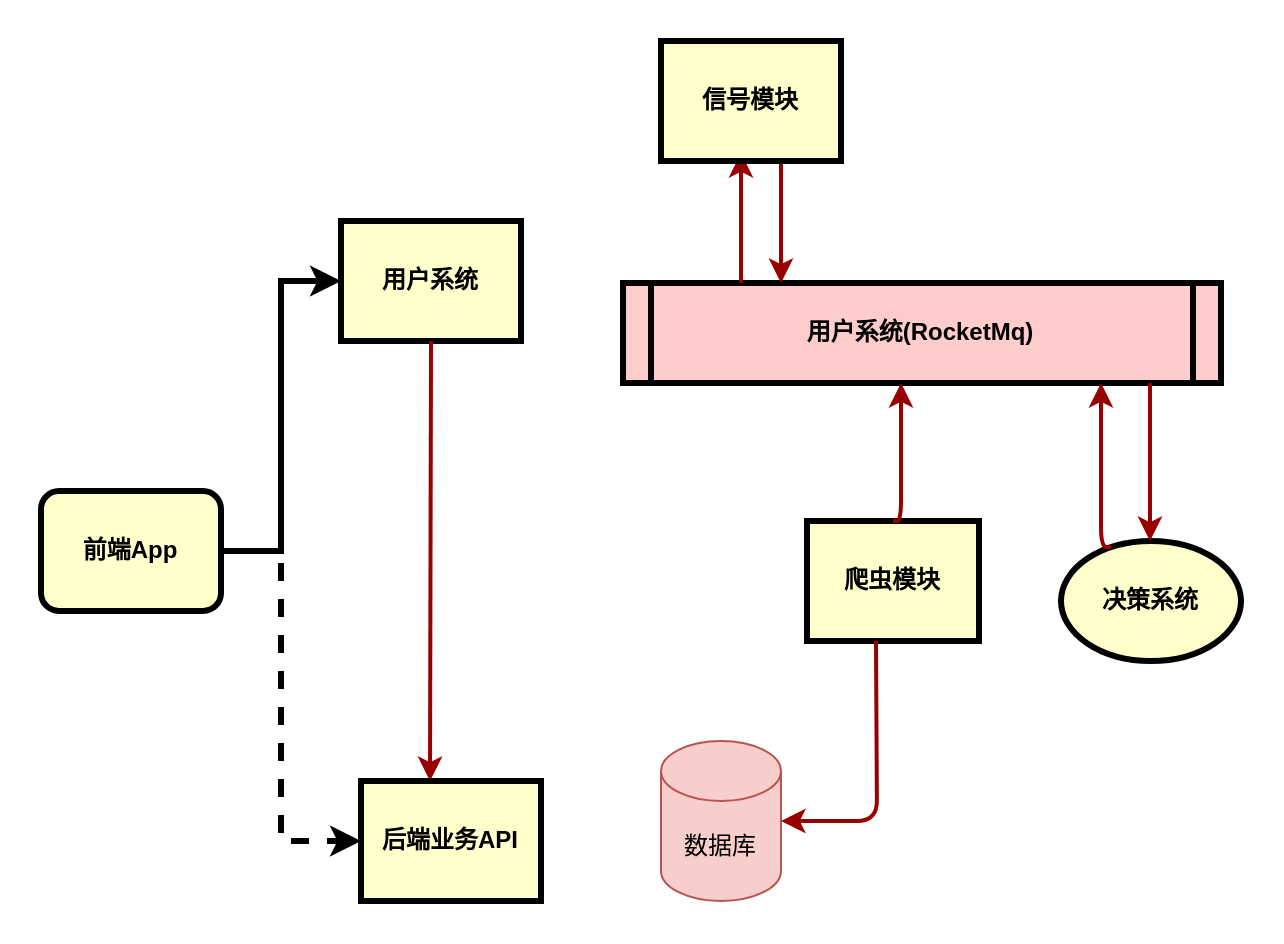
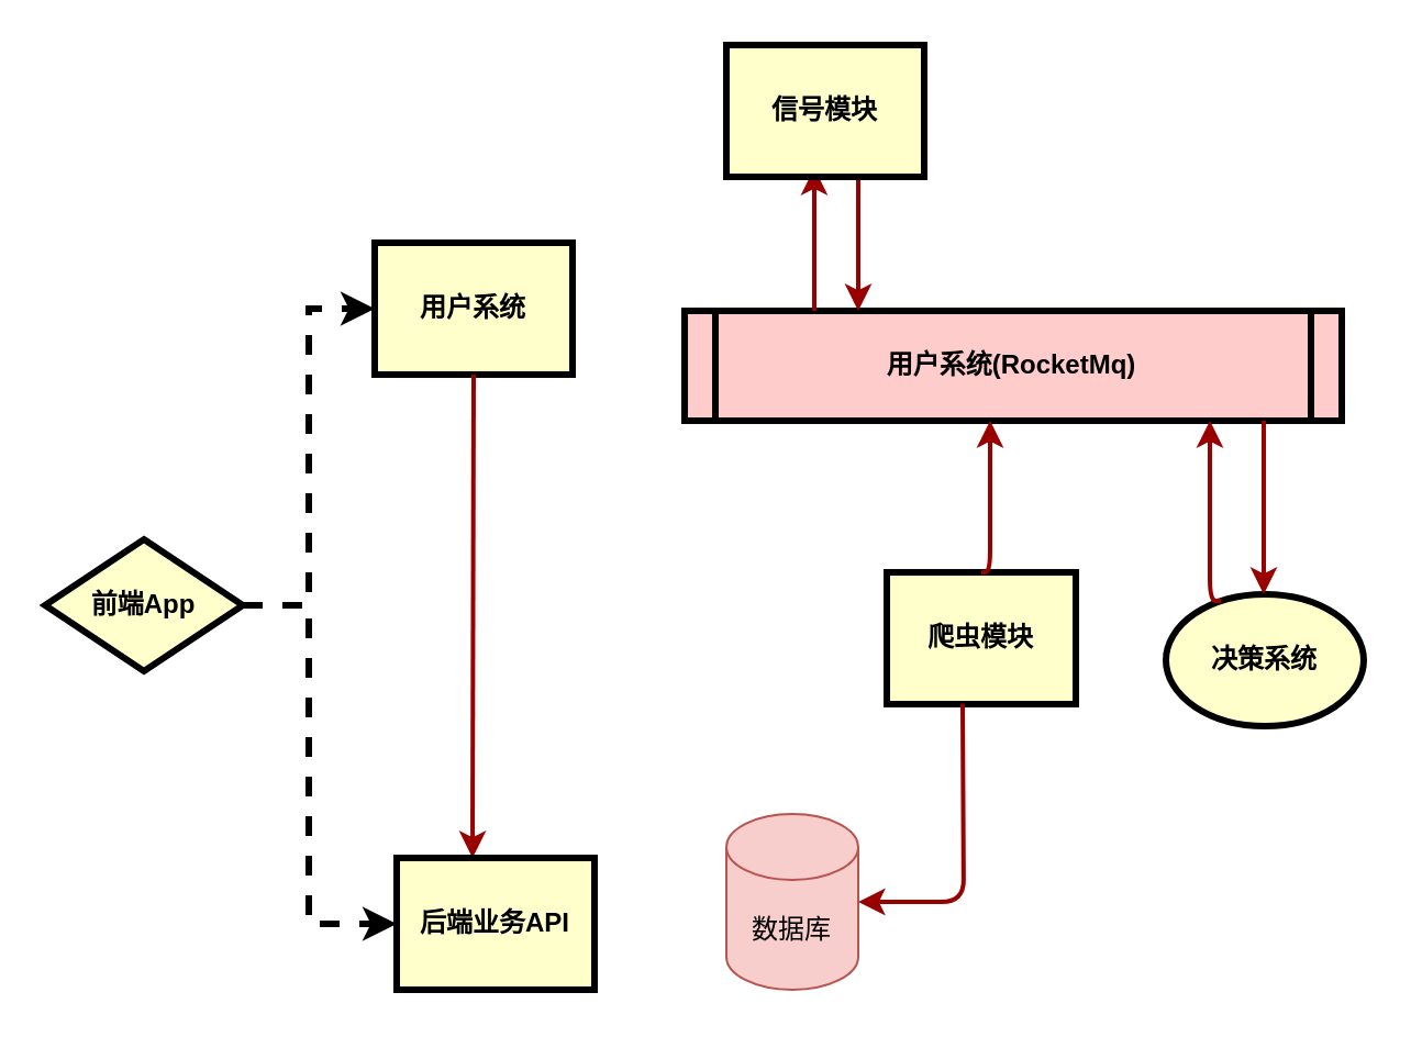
  <mxCell id="0" />
  <mxCell id="1" parent="0" />
  <mxCell id="2" value="用户系统(RocketMq)" style="shape=process;whiteSpace=wrap;align=center;verticalAlign=middle;size=0.048;fontStyle=1;strokeWidth=3;fillColor=#FFCCCC" parent="1" vertex="1"><mxGeometry x="311" y="141" width="299" height="50" as="geometry" /></mxCell>
  <mxCell id="3" value="" style="edgeStyle=elbowEdgeStyle;elbow=horizontal;strokeColor=#990000;strokeWidth=2" parent="1" source="2" edge="1"><mxGeometry width="100" height="100" relative="1" as="geometry"><mxPoint x="160" y="280" as="sourcePoint" /><mxPoint x="370" y="76" as="targetPoint" /><Array as="points"><mxPoint x="370" y="120" /></Array></mxGeometry></mxCell>
  <mxCell id="4" value="" style="edgeStyle=elbowEdgeStyle;elbow=horizontal;strokeColor=#990000;strokeWidth=2" parent="1" target="2" edge="1"><mxGeometry width="100" height="100" relative="1" as="geometry"><mxPoint x="390" y="76" as="sourcePoint" /><mxPoint x="260" y="150" as="targetPoint" /><Array as="points"><mxPoint x="390" y="110" /></Array></mxGeometry></mxCell>
  <mxCell id="5" value="决策系统" style="ellipse;whiteSpace=wrap;align=center;verticalAlign=middle;fontStyle=1;strokeWidth=3;fillColor=#FFFFCC;" vertex="1" parent="1"><mxGeometry x="530" y="270" width="90" height="60" as="geometry" /></mxCell>
  <mxCell id="6" value="用户系统" style="whiteSpace=wrap;align=center;verticalAlign=middle;fontStyle=1;strokeWidth=3;fillColor=#FFFFCC" vertex="1" parent="1"><mxGeometry x="170" y="110" width="90" height="60" as="geometry" /></mxCell>
  <mxCell id="7" value="信号模块" style="whiteSpace=wrap;align=center;verticalAlign=middle;fontStyle=1;strokeWidth=3;fillColor=#FFFFCC" vertex="1" parent="1"><mxGeometry x="330" y="20" width="90" height="60" as="geometry" /></mxCell>
  <mxCell id="8" value="爬虫模块" style="whiteSpace=wrap;align=center;verticalAlign=middle;fontStyle=1;strokeWidth=3;fillColor=#FFFFCC" vertex="1" parent="1"><mxGeometry x="403" y="260" width="86" height="60" as="geometry" /></mxCell>
  <mxCell id="9" value="数据库" style="shape=cylinder3;whiteSpace=wrap;html=1;boundedLbl=1;backgroundOutline=1;size=15;fillColor=#f8cecc;strokeColor=#b85450;" vertex="1" parent="1"><mxGeometry x="330" y="370" width="60" height="80" as="geometry" /></mxCell>
  <mxCell id="10" value="" style="edgeStyle=elbowEdgeStyle;elbow=horizontal;strokeColor=#990000;strokeWidth=2;exitX=0.5;exitY=0;exitDx=0;exitDy=0;" edge="1" parent="1" source="8" target="2"><mxGeometry width="100" height="100" relative="1" as="geometry"><mxPoint x="450" y="250" as="sourcePoint" /><mxPoint x="443.19" y="200" as="targetPoint" /><Array as="points"><mxPoint x="450" y="190" /></Array></mxGeometry></mxCell>
  <mxCell id="11" value="" style="edgeStyle=elbowEdgeStyle;elbow=horizontal;strokeColor=#990000;strokeWidth=2;" edge="1" parent="1"><mxGeometry width="100" height="100" relative="1" as="geometry"><mxPoint x="437.5" y="320" as="sourcePoint" /><mxPoint x="390" y="410" as="targetPoint" /><Array as="points"><mxPoint x="438" y="340" /></Array></mxGeometry></mxCell>
  <mxCell id="12" value="" style="edgeStyle=elbowEdgeStyle;elbow=horizontal;strokeColor=#990000;strokeWidth=2;exitX=0.5;exitY=1;exitDx=0;exitDy=0;" edge="1" parent="1" source="6"><mxGeometry width="100" height="100" relative="1" as="geometry"><mxPoint x="210" y="180" as="sourcePoint" /><mxPoint x="214.5" y="390" as="targetPoint" /><Array as="points"><mxPoint x="214.5" y="290" /><mxPoint x="179" y="209" /></Array></mxGeometry></mxCell>
- <mxCell id="13" style="edgeStyle=orthogonalEdgeStyle;rounded=0;orthogonalLoop=1;jettySize=auto;html=1;exitX=1;exitY=0.5;exitDx=0;exitDy=0;entryX=0;entryY=0.5;entryDx=0;entryDy=0;dashed=0;strokeWidth=3;" edge="1" parent="1" source="15" target="6"><mxGeometry relative="1" as="geometry" /></mxCell>
+ <mxCell id="13" style="edgeStyle=orthogonalEdgeStyle;rounded=0;orthogonalLoop=1;jettySize=auto;html=1;exitX=1;exitY=0.5;exitDx=0;exitDy=0;entryX=0;entryY=0.5;entryDx=0;entryDy=0;dashed=1;strokeWidth=3;" edge="1" parent="1" source="15" target="6"><mxGeometry relative="1" as="geometry" /></mxCell>
  <mxCell id="14" style="edgeStyle=orthogonalEdgeStyle;rounded=0;orthogonalLoop=1;jettySize=auto;html=1;exitX=1;exitY=0.5;exitDx=0;exitDy=0;entryX=0;entryY=0.5;entryDx=0;entryDy=0;dashed=1;strokeWidth=3;" edge="1" parent="1" source="15" target="19"><mxGeometry relative="1" as="geometry"><Array as="points"><mxPoint x="140" y="275" /><mxPoint x="140" y="420" /></Array></mxGeometry></mxCell>
- <mxCell id="15" value="前端App" style="whiteSpace=wrap;align=center;verticalAlign=middle;fontStyle=1;strokeWidth=3;fillColor=#FFFFCC;rounded=1;" vertex="1" parent="1"><mxGeometry x="20" y="245" width="90" height="60" as="geometry" /></mxCell>
+ <mxCell id="15" value="前端App" style="rhombus;whiteSpace=wrap;align=center;verticalAlign=middle;fontStyle=1;strokeWidth=3;fillColor=#FFFFCC;" vertex="1" parent="1"><mxGeometry x="20" y="245" width="90" height="60" as="geometry" /></mxCell>
  <mxCell id="16" value="" style="edgeStyle=elbowEdgeStyle;elbow=horizontal;strokeColor=#990000;strokeWidth=2;exitX=0.25;exitY=0;exitDx=0;exitDy=0;" edge="1" parent="1" source="5"><mxGeometry width="100" height="100" relative="1" as="geometry"><mxPoint x="550" y="260" as="sourcePoint" /><mxPoint x="550" y="191" as="targetPoint" /><Array as="points"><mxPoint x="550" y="220" /></Array></mxGeometry></mxCell>
  <mxCell id="17" value="" style="edgeStyle=elbowEdgeStyle;elbow=horizontal;strokeColor=#990000;strokeWidth=2;entryX=0.5;entryY=0;entryDx=0;entryDy=0;" edge="1" parent="1" target="5"><mxGeometry width="100" height="100" relative="1" as="geometry"><mxPoint x="574.5" y="191" as="sourcePoint" /><mxPoint x="574.5" y="256" as="targetPoint" /><Array as="points"><mxPoint x="574.5" y="225" /></Array></mxGeometry></mxCell>
  <mxCell id="18" value="" style="edgeStyle=elbowEdgeStyle;elbow=vertical;strokeColor=#990000;strokeWidth=2" edge="1" parent="1" target="19"><mxGeometry width="100" height="100" relative="1" as="geometry"><mxPoint x="231" y="419.5" as="sourcePoint" /><mxPoint x="330" y="420" as="targetPoint" /><Array as="points" /></mxGeometry></mxCell>
  <mxCell id="19" value="后端业务API" style="whiteSpace=wrap;align=center;verticalAlign=middle;fontStyle=1;strokeWidth=3;fillColor=#FFFFCC" vertex="1" parent="1"><mxGeometry x="180" y="390" width="90" height="60" as="geometry" /></mxCell>
